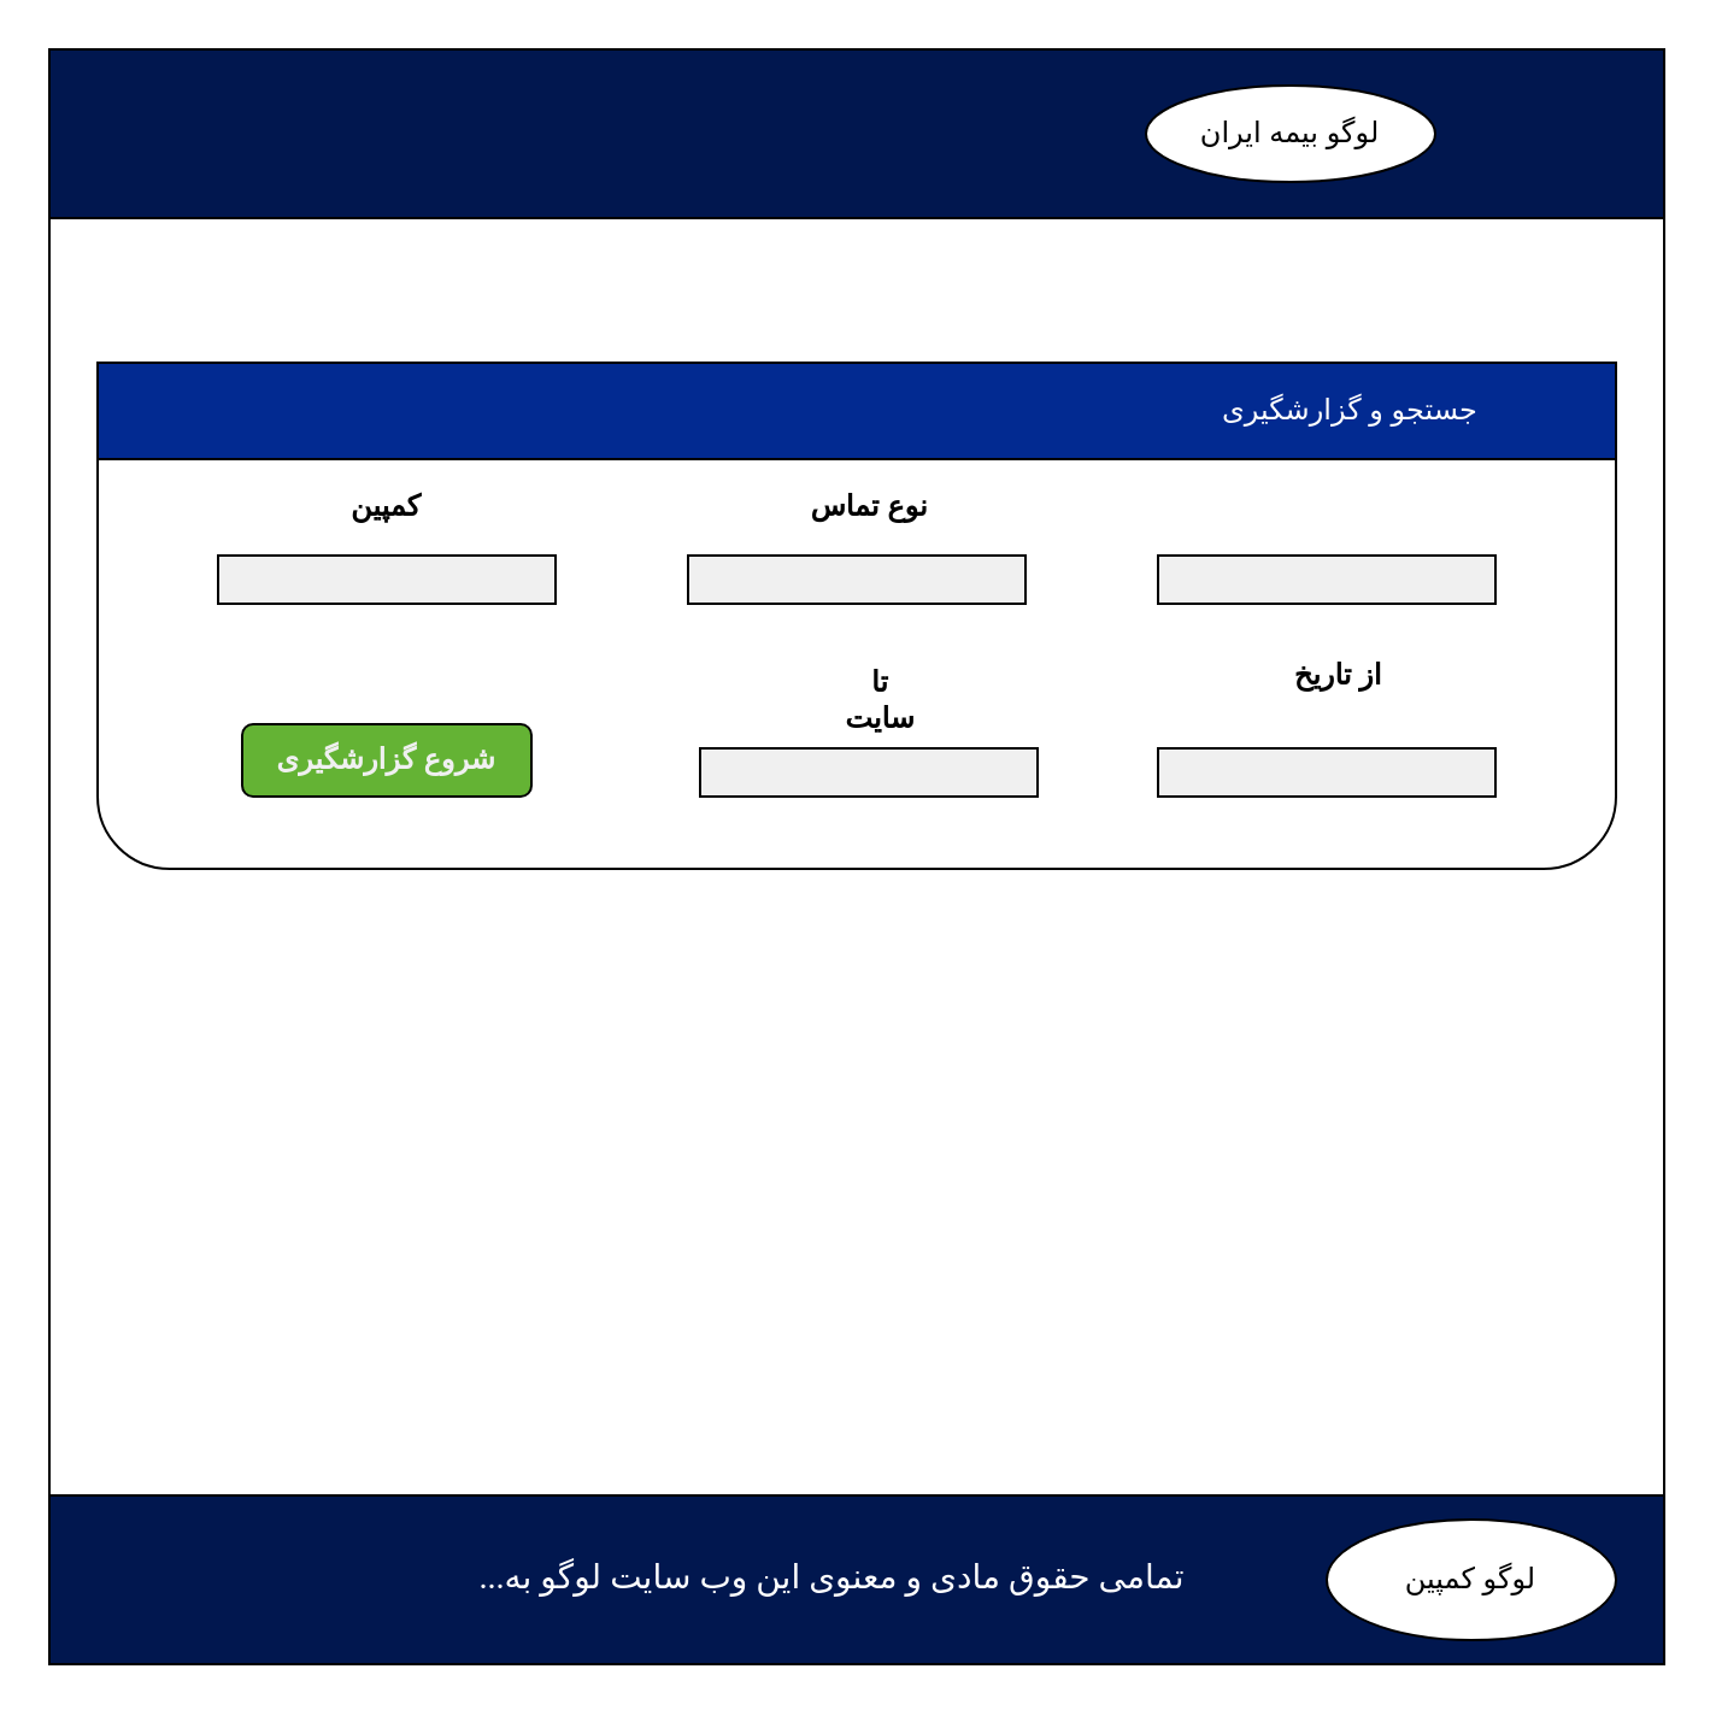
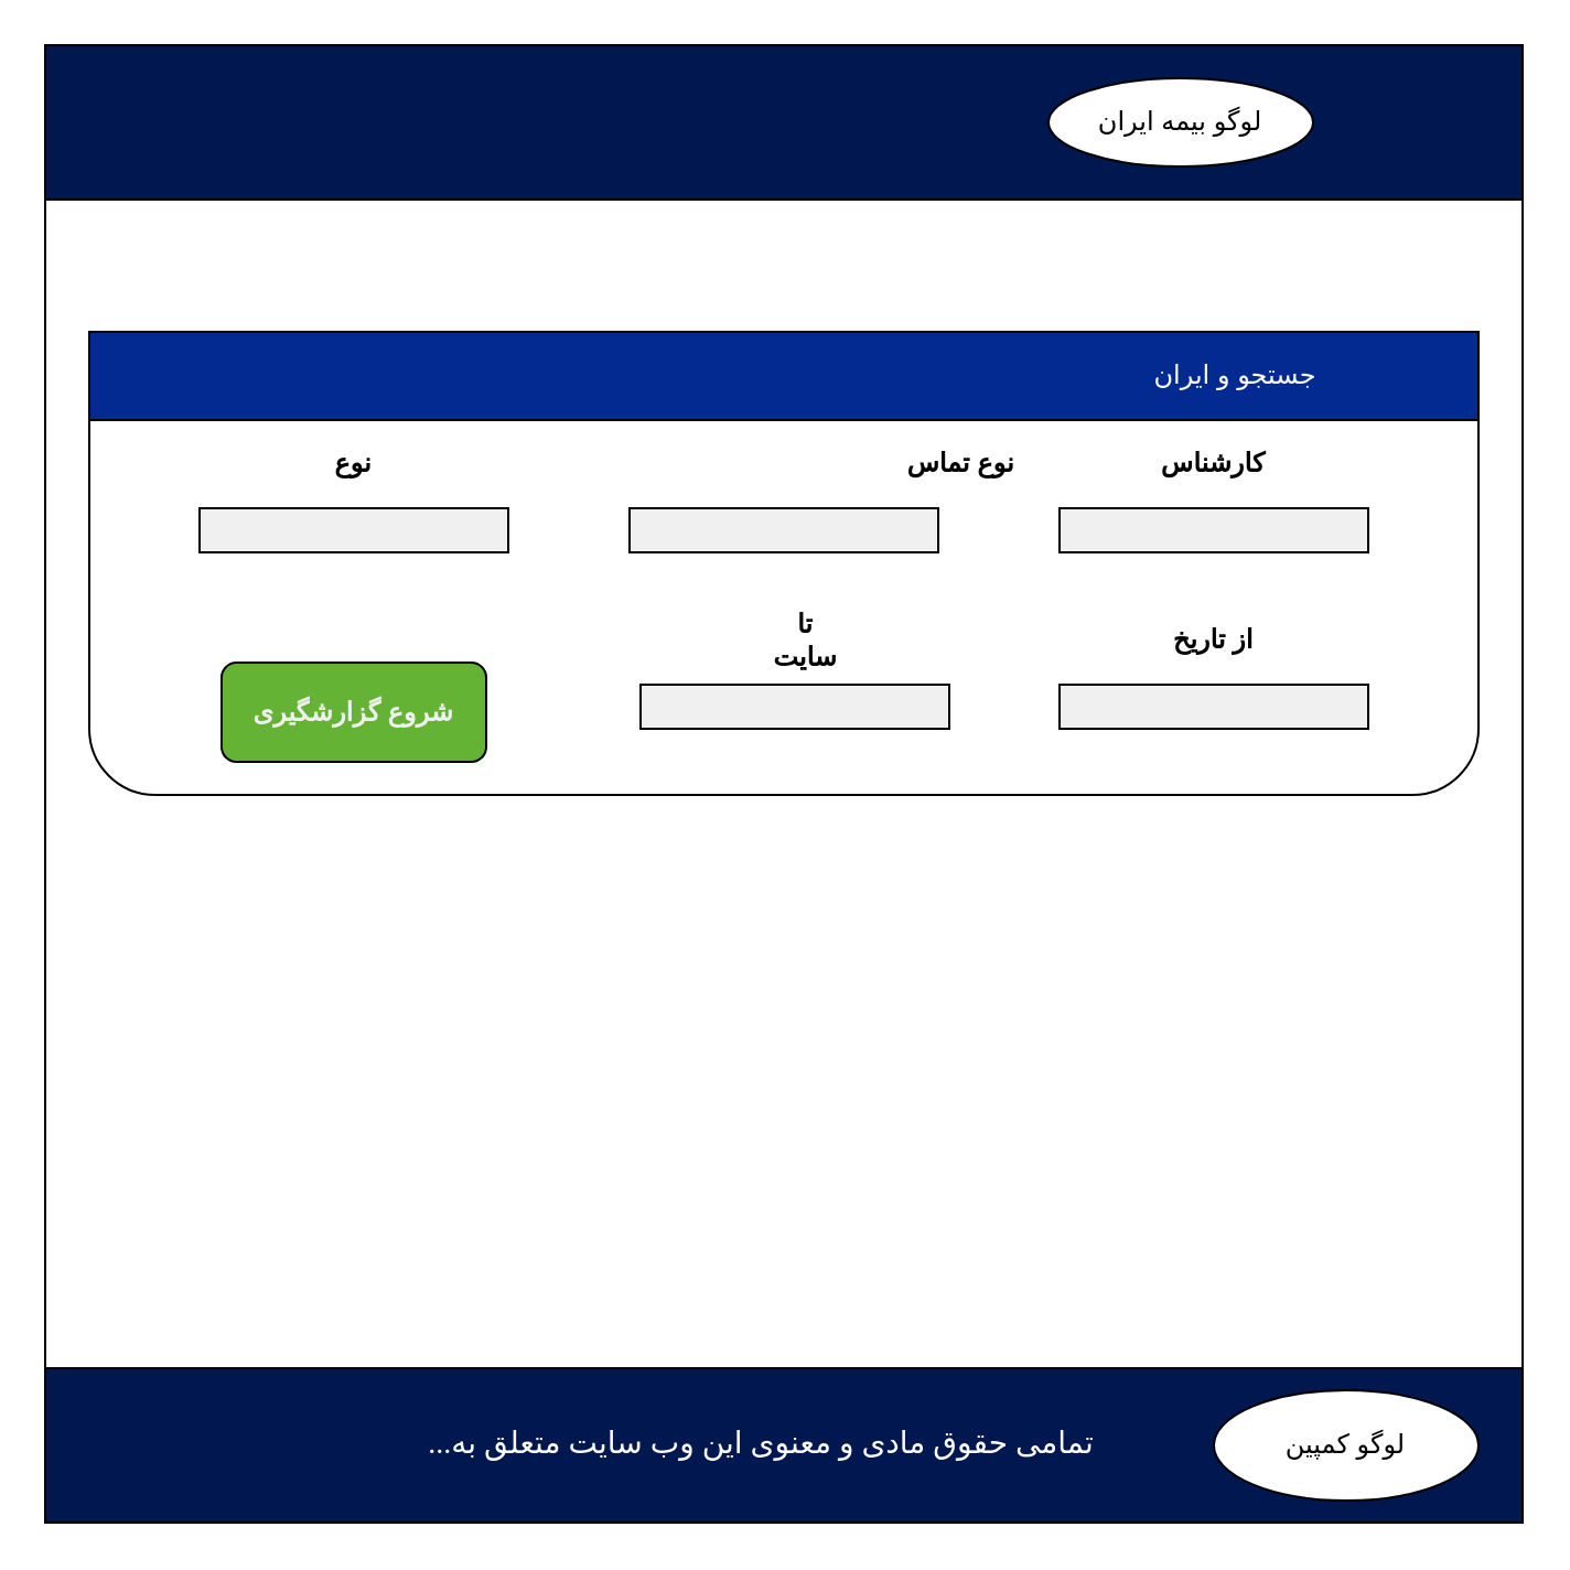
  <mxCell id="0" />
  <mxCell id="1" parent="0" />
  <mxCell id="2" value="" style="whiteSpace=wrap;html=1;aspect=fixed;" vertex="1" parent="1"><mxGeometry x="20" y="20" width="670" height="670" as="geometry" /></mxCell>
  <mxCell id="3" value="" style="rounded=0;whiteSpace=wrap;html=1;fillColor=#01174F;" vertex="1" parent="1"><mxGeometry x="20" y="20" width="670" height="70" as="geometry" /></mxCell>
  <mxCell id="4" value="لوگو بیمه ایران" style="ellipse;whiteSpace=wrap;html=1;" vertex="1" parent="1"><mxGeometry x="475" y="35" width="120" height="40" as="geometry" /></mxCell>
  <mxCell id="5" value="" style="rounded=1;whiteSpace=wrap;html=1;align=right;" vertex="1" parent="1"><mxGeometry x="40" y="160" width="630" height="200" as="geometry" /></mxCell>
  <mxCell id="6" value="" style="rounded=0;whiteSpace=wrap;html=1;fillColor=#022A91;align=right;" vertex="1" parent="1"><mxGeometry x="40" y="150" width="630" height="40" as="geometry" /></mxCell>
- <mxCell id="7" value="&lt;font color=&quot;#ffffff&quot;&gt;جستجو و گزارشگیری&lt;/font&gt;" style="text;html=1;strokeColor=none;fillColor=none;align=center;verticalAlign=middle;whiteSpace=wrap;rounded=0;" vertex="1" parent="1"><mxGeometry x="500" y="160" width="120" height="20" as="geometry" /></mxCell>
+ <mxCell id="7" value="&lt;font color=&quot;#ffffff&quot;&gt;جستجو و ایران&lt;/font&gt;" style="text;html=1;strokeColor=none;fillColor=none;align=center;verticalAlign=middle;whiteSpace=wrap;rounded=0;" vertex="1" parent="1"><mxGeometry x="500" y="160" width="120" height="20" as="geometry" /></mxCell>
+ <mxCell id="8" value="&lt;b&gt;کارشناس&lt;/b&gt;" style="text;html=1;strokeColor=none;fillColor=none;align=center;verticalAlign=middle;whiteSpace=wrap;rounded=0;" vertex="1" parent="1"><mxGeometry x="520" y="200" width="60" height="20" as="geometry" /></mxCell>
  <mxCell id="9" value="" style="rounded=0;whiteSpace=wrap;html=1;fillColor=#F0F0F0;" vertex="1" parent="1"><mxGeometry x="480" y="230" width="140" height="20" as="geometry" /></mxCell>
- <mxCell id="10" value="&lt;b&gt;نوع تماس&lt;/b&gt;" style="text;html=1;strokeColor=none;fillColor=none;align=center;verticalAlign=middle;whiteSpace=wrap;rounded=0;" vertex="1" parent="1"><mxGeometry x="327.5" y="200" width="65" height="20" as="geometry" /></mxCell>
+ <mxCell id="10" value="&lt;b&gt;نوع تماس&lt;/b&gt;" style="text;html=1;strokeColor=none;fillColor=none;align=center;verticalAlign=middle;whiteSpace=wrap;rounded=0;" vertex="1" parent="1"><mxGeometry x="402.5" y="200" width="65" height="20" as="geometry" /></mxCell>
  <mxCell id="11" value="" style="rounded=0;whiteSpace=wrap;html=1;fillColor=#F0F0F0;" vertex="1" parent="1"><mxGeometry x="285" y="230" width="140" height="20" as="geometry" /></mxCell>
- <mxCell id="12" value="&lt;b&gt;کمپین&lt;/b&gt;" style="text;html=1;strokeColor=none;fillColor=none;align=center;verticalAlign=middle;whiteSpace=wrap;rounded=0;" vertex="1" parent="1"><mxGeometry x="140" y="200" width="40" height="20" as="geometry" /></mxCell>
+ <mxCell id="12" value="&lt;b&gt;نوع&lt;/b&gt;" style="text;html=1;strokeColor=none;fillColor=none;align=center;verticalAlign=middle;whiteSpace=wrap;rounded=0;" vertex="1" parent="1"><mxGeometry x="140" y="200" width="40" height="20" as="geometry" /></mxCell>
  <mxCell id="13" value="" style="rounded=0;whiteSpace=wrap;html=1;fillColor=#F0F0F0;" vertex="1" parent="1"><mxGeometry x="90" y="230" width="140" height="20" as="geometry" /></mxCell>
- <mxCell id="14" value="&lt;b&gt;از تاریخ&lt;/b&gt;" style="text;html=1;strokeColor=none;fillColor=none;align=center;verticalAlign=middle;whiteSpace=wrap;rounded=0;" vertex="1" parent="1"><mxGeometry x="535" y="270" width="40" height="20" as="geometry" /></mxCell>
+ <mxCell id="14" value="&lt;b&gt;از تاریخ&lt;/b&gt;" style="text;html=1;strokeColor=none;fillColor=none;align=center;verticalAlign=middle;whiteSpace=wrap;rounded=0;" vertex="1" parent="1"><mxGeometry x="530" y="280" width="40" height="20" as="geometry" /></mxCell>
  <mxCell id="15" value="" style="rounded=0;whiteSpace=wrap;html=1;fillColor=#F0F0F0;" vertex="1" parent="1"><mxGeometry x="480" y="310" width="140" height="20" as="geometry" /></mxCell>
  <mxCell id="16" value="&lt;b&gt;تا سایت&lt;/b&gt;" style="text;html=1;strokeColor=none;fillColor=none;align=center;verticalAlign=middle;whiteSpace=wrap;rounded=0;" vertex="1" parent="1"><mxGeometry x="345" y="280" width="40" height="20" as="geometry" /></mxCell>
  <mxCell id="17" value="" style="rounded=0;whiteSpace=wrap;html=1;fillColor=#F0F0F0;" vertex="1" parent="1"><mxGeometry x="290" y="310" width="140" height="20" as="geometry" /></mxCell>
- <mxCell id="18" value="&lt;font color=&quot;#f0f0f0&quot;&gt;&lt;b&gt;شروع گزارشگیری&lt;/b&gt;&lt;/font&gt;" style="rounded=1;whiteSpace=wrap;html=1;fillColor=#64b334;" vertex="1" parent="1"><mxGeometry x="100" y="300" width="120" height="30" as="geometry" /></mxCell>
+ <mxCell id="18" value="&lt;font color=&quot;#f0f0f0&quot;&gt;&lt;b&gt;شروع گزارشگیری&lt;/b&gt;&lt;/font&gt;" style="rounded=1;whiteSpace=wrap;html=1;fillColor=#64b334;" vertex="1" parent="1"><mxGeometry x="100" y="300" width="120" height="45" as="geometry" /></mxCell>
  <mxCell id="19" value="" style="rounded=0;whiteSpace=wrap;html=1;fillColor=#01174F;" vertex="1" parent="1"><mxGeometry x="20" y="620" width="670" height="70" as="geometry" /></mxCell>
  <mxCell id="20" value="لوگو کمپین" style="ellipse;whiteSpace=wrap;html=1;" vertex="1" parent="1"><mxGeometry x="550" y="630" width="120" height="50" as="geometry" /></mxCell>
- <mxCell id="21" value="&lt;span style=&quot;color: rgb(255 , 255 , 255) ; font-family: &amp;#34;iransans&amp;#34; ; font-size: 14px ; background-color: rgb(1 , 23 , 79)&quot;&gt;&amp;nbsp;...تمامی حقوق مادی و معنوی این وب سایت لوگو به&amp;nbsp;&lt;/span&gt;" style="text;html=1;strokeColor=none;fillColor=none;align=center;verticalAlign=middle;whiteSpace=wrap;rounded=0;" vertex="1" parent="1"><mxGeometry x="180" y="645" width="330" height="20" as="geometry" /></mxCell>
+ <mxCell id="21" value="&lt;span style=&quot;color: rgb(255 , 255 , 255) ; font-family: &amp;#34;iransans&amp;#34; ; font-size: 14px ; background-color: rgb(1 , 23 , 79)&quot;&gt;&amp;nbsp;...تمامی حقوق مادی و معنوی این وب سایت متعلق به&amp;nbsp;&lt;/span&gt;" style="text;html=1;strokeColor=none;fillColor=none;align=center;verticalAlign=middle;whiteSpace=wrap;rounded=0;" vertex="1" parent="1"><mxGeometry x="180" y="645" width="330" height="20" as="geometry" /></mxCell>
